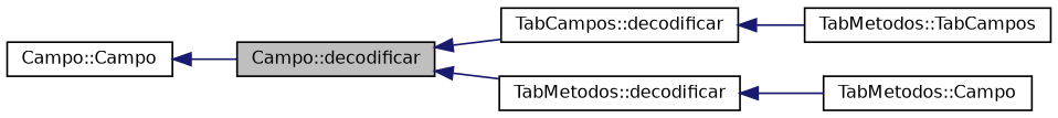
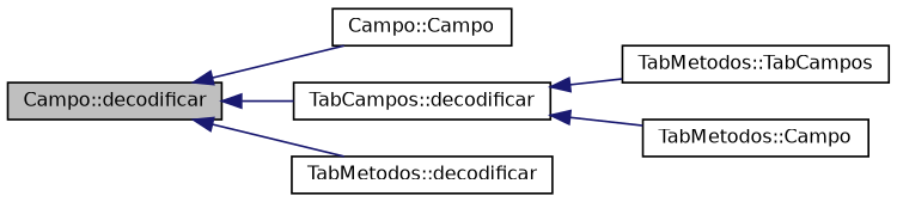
  digraph {
    rankdir=LR
    node [color=black fillcolor=white fontname=Helvetica fontsize=10 shape=record style=filled]
    edge [color=midnightblue dir=back fontname=Helvetica fontsize=10 labelfontname=Helvetica labelfontsize=10 style=solid]
    n1 [fillcolor=grey75 fontcolor=black height=0.2 label="Campo::decodificar" width=0.4]
    n2 [height=0.2 label="Campo::Campo" width=0.4]
    n3 [height=0.2 label="TabCampos::decodificar" width=0.4]
    n4 [height=0.2 label="TabMetodos::decodificar" width=0.4]
    n5 [height=0.2 label="TabMetodos::TabCampos" width=0.4]
    n6 [height=0.2 label="TabMetodos::Campo" width=0.4]
-   n2 -> n1
+   n1 -> n2
    n1 -> n3
    n1 -> n4
    n3 -> n5
-   n4 -> n6
+   n3 -> n6
  }
